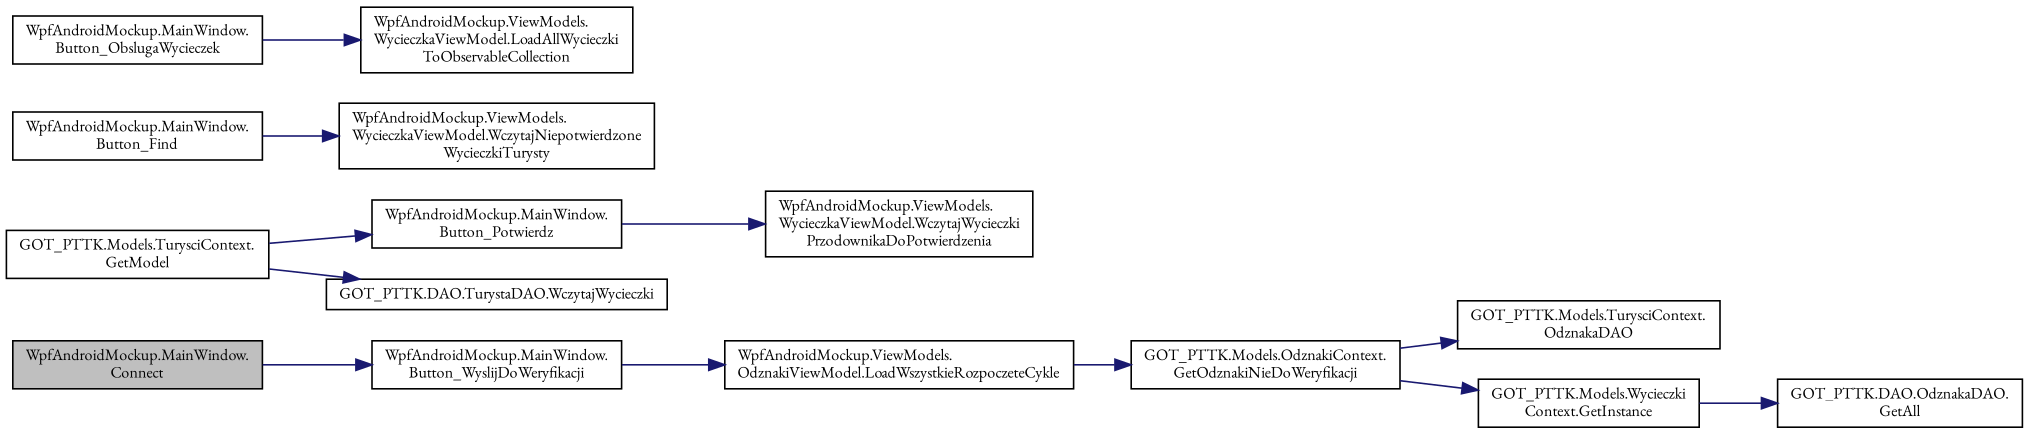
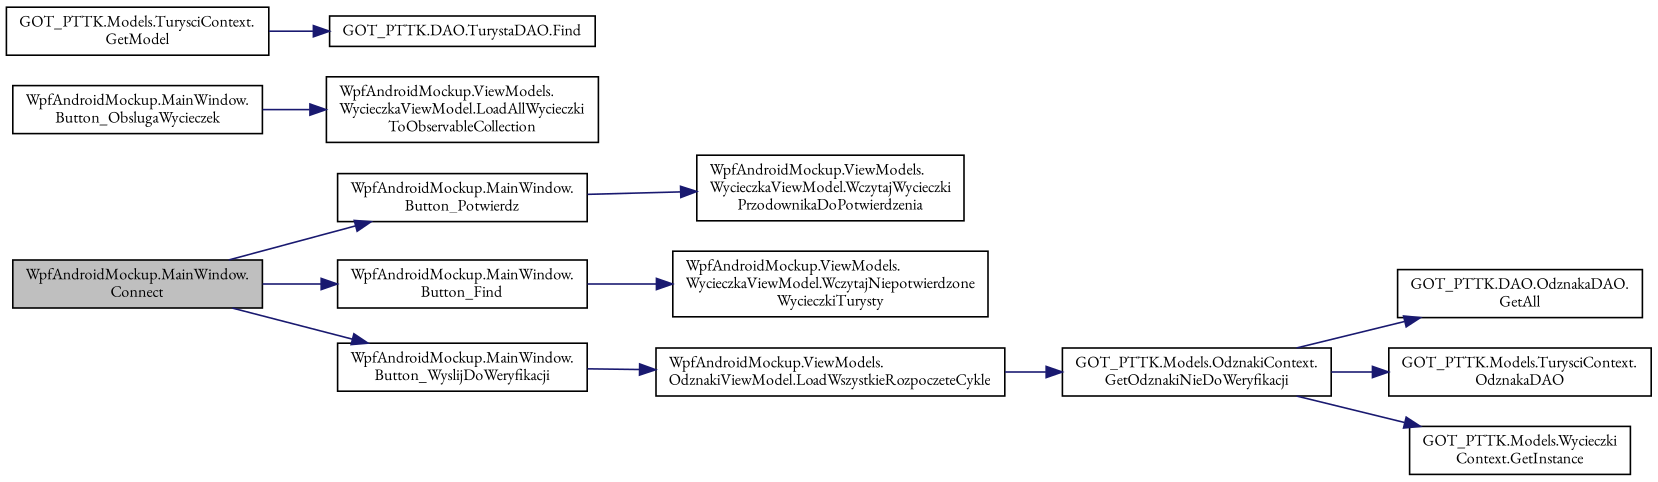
  digraph {
    fontname="EB Garamond"
    rankdir=LR
    node [color=black fillcolor=white fontname="EB Garamond" fontsize=10 shape=record style=filled]
    edge [color=midnightblue fontname="EB Garamond" fontsize=10 labelfontname=Helvetica labelfontsize=10 style=solid]
    n1 [fillcolor=grey75 fontcolor=black height=0.2 label="WpfAndroidMockup.MainWindow.\lConnect" width=0.4]
    n2 [height=0.2 label="WpfAndroidMockup.MainWindow.\lButton_Potwierdz" width=0.4]
    n3 [height=0.2 label="WpfAndroidMockup.MainWindow.\lButton_Find" width=0.4]
    n4 [height=0.2 label="WpfAndroidMockup.MainWindow.\lButton_WyslijDoWeryfikacji" width=0.4]
    n5 [height=0.2 label="WpfAndroidMockup.MainWindow.\lButton_ObslugaWycieczek" width=0.4]
    n6 [height=0.2 label="WpfAndroidMockup.ViewModels.\lWycieczkaViewModel.LoadAllWycieczki\lToObservableCollection" width=0.4]
    n7 [height=0.2 label="WpfAndroidMockup.ViewModels.\lWycieczkaViewModel.WczytajWycieczki\lPrzodownikaDoPotwierdzenia" width=0.4]
    n8 [height=0.2 label="WpfAndroidMockup.ViewModels.\lWycieczkaViewModel.WczytajNiepotwierdzone\lWycieczkiTurysty" width=0.4]
    n9 [height=0.2 label="WpfAndroidMockup.ViewModels.\lOdznakiViewModel.LoadWszystkieRozpoczeteCykle" width=0.4]
    n10 [height=0.2 label="GOT_PTTK.Models.OdznakiContext.\lGetOdznakiNieDoWeryfikacji" width=0.4]
    n11 [height=0.2 label="GOT_PTTK.DAO.OdznakaDAO.\lGetAll" width=0.4]
    n12 [height=0.2 label="GOT_PTTK.Models.TurysciContext.\lOdznakaDAO" width=0.4]
    n13 [height=0.2 label="GOT_PTTK.Models.Wycieczki\lContext.GetInstance" width=0.4]
    n14 [height=0.2 label="GOT_PTTK.Models.TurysciContext.\lGetModel" width=0.4]
-   n15 [height=0.2 label="GOT_PTTK.DAO.TurystaDAO.WczytajWycieczki" width=0.4]
-   n14 -> n2
+   n15 [height=0.2 label="GOT_PTTK.DAO.TurystaDAO.Find" width=0.4]
+   n1 -> n2
+   n1 -> n3
    n1 -> n4
    n2 -> n7
    n3 -> n8
    n4 -> n9
    n5 -> n6
    n9 -> n10
-   n13 -> n11
+   n10 -> n11
    n10 -> n12
    n10 -> n13
    n14 -> n15
  }
